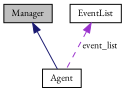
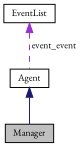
  digraph {
    fontname="EB Garamond"
    node [color=black fillcolor=white fontname="EB Garamond" fontsize=10 shape=record style=filled]
    edge [dir=back fontname="EB Garamond" fontsize=10 labelfontname=Helvetica labelfontsize=10]
    n1 [fillcolor=grey75 fontcolor=black height=0.2 label=Manager width=0.4]
    n2 [height=0.2 label=Agent width=0.4]
    n3 [height=0.2 label=EventList width=0.4]
-   n1 -> n2 [color=midnightblue style=solid]
-   n3 -> n2 [color=darkorchid3 label=" event_list" style=dashed]
+   n2 -> n1 [color=midnightblue style=solid]
+   n3 -> n2 [color=darkorchid3 label=" event_event" style=dashed]
  }
